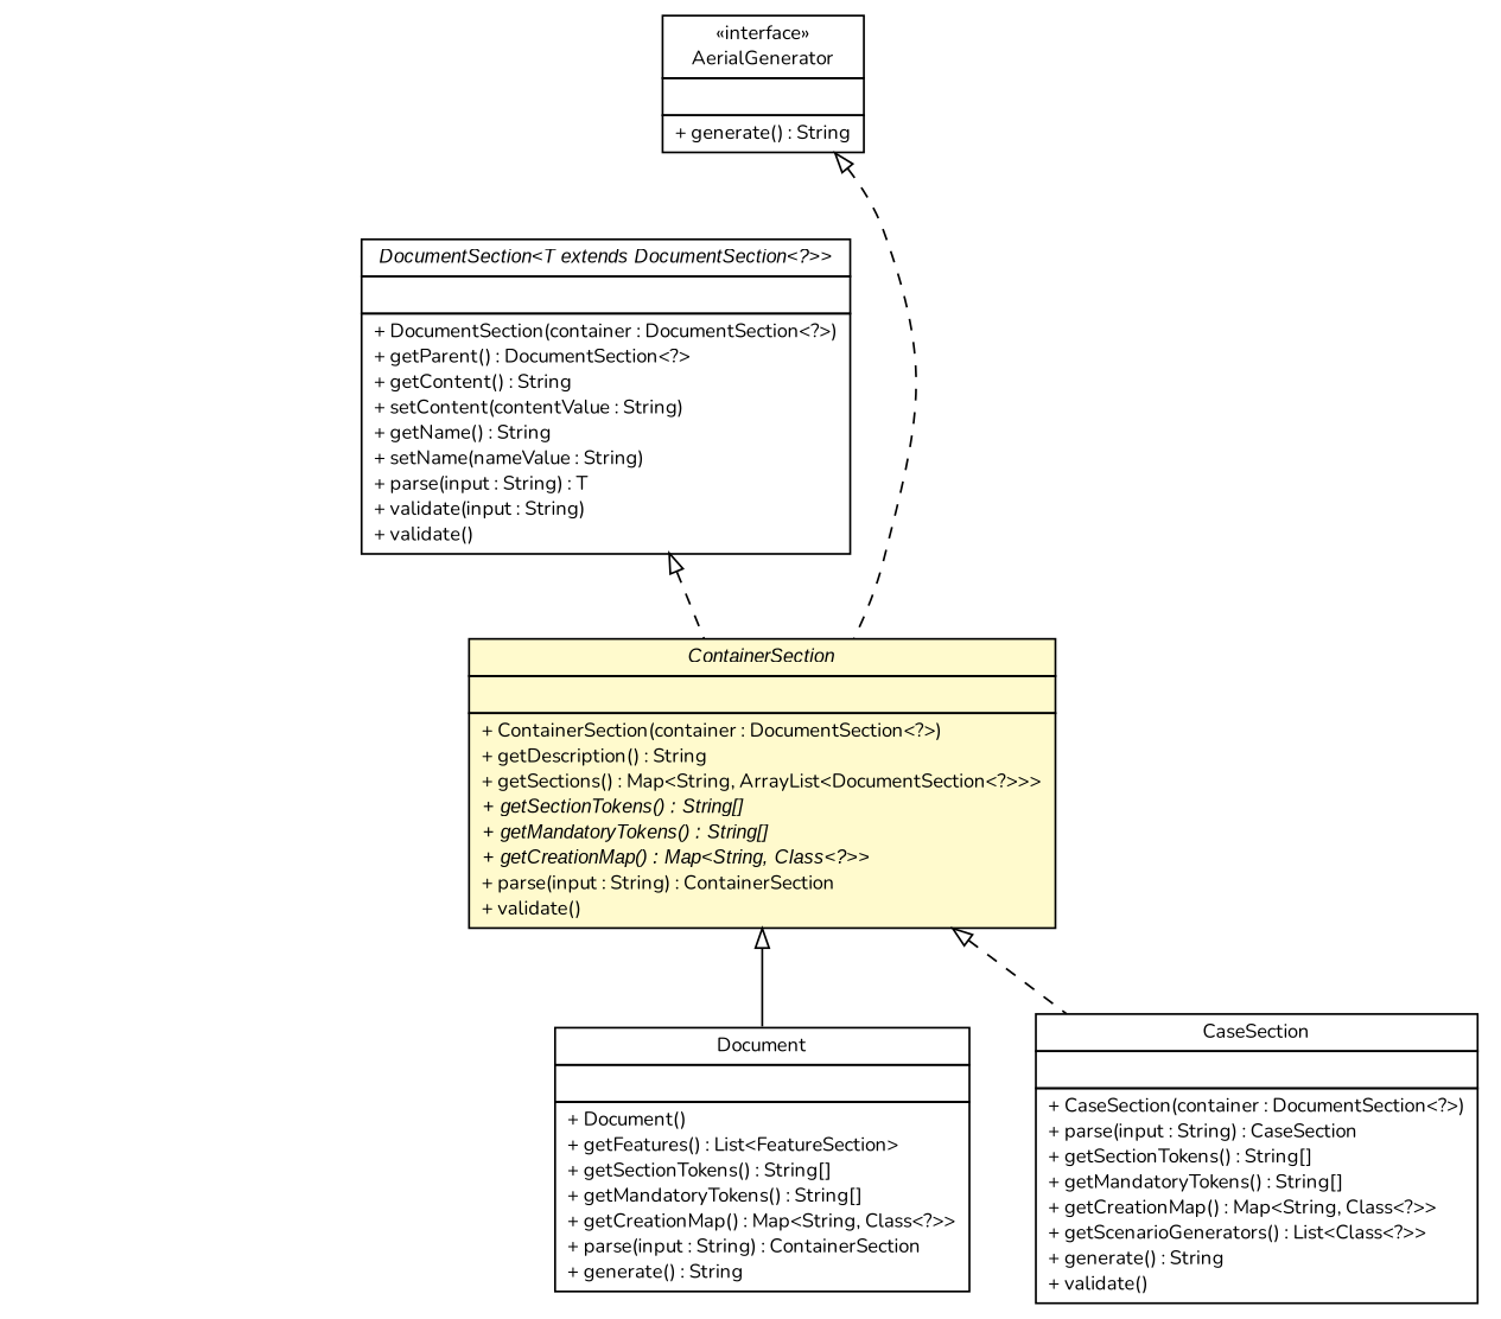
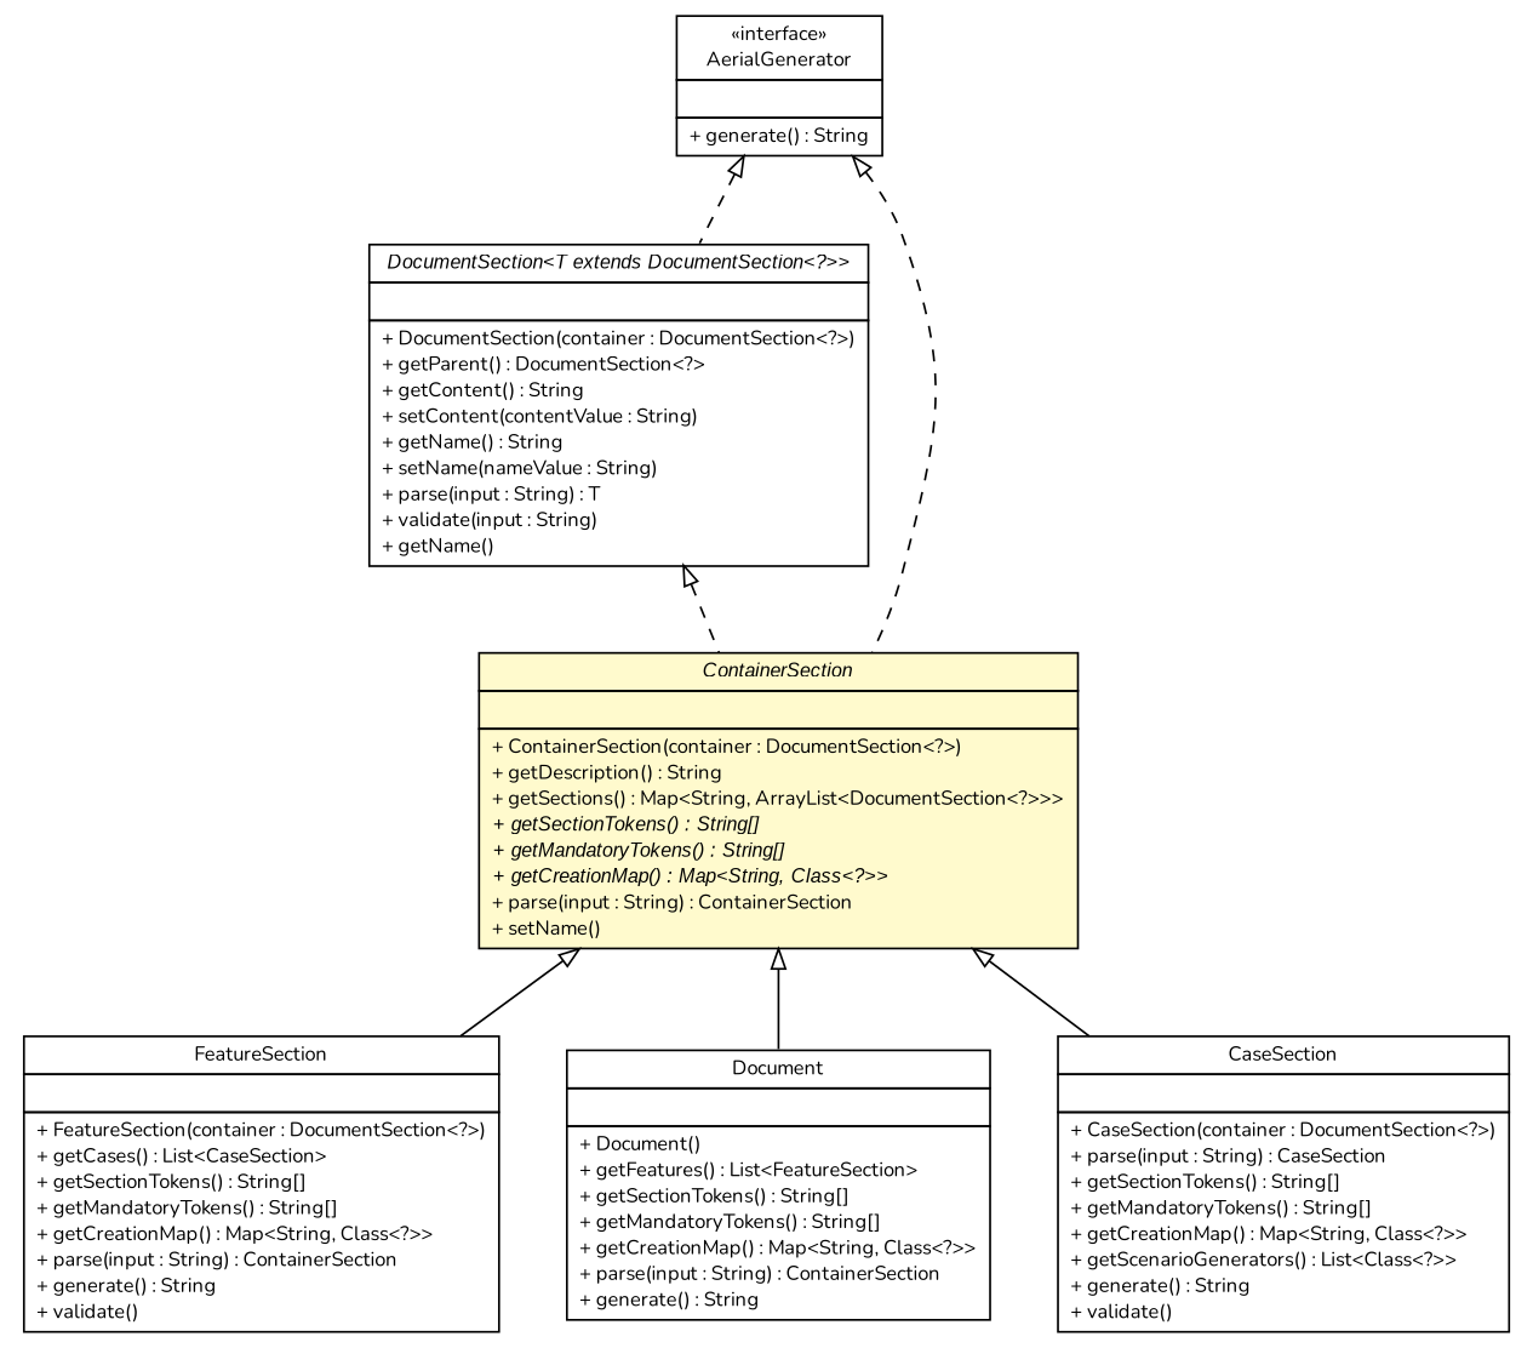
  digraph {
    fontname=Nunito
    nodesep=0.25
    ranksep=0.5
    node [fontcolor=black fontname=Nunito fontsize=10.0 shape=plaintext]
    edge [arrowtail=empty dir=back fontname=Nunito fontsize=10 headport=p labelfontname=arial labelfontsize=10 tailport=p]
    n1 [label=<<table title="com.github.mkolisnyk.aerial.AerialGenerator" border="0" cellborder="1" cellspacing="0" cellpadding="2" port="p" href="../AerialGenerator.html"> 		<tr><td><table border="0" cellspacing="0" cellpadding="1"> <tr><td align="center" balign="center"> &#171;interface&#187; </td></tr> <tr><td align="center" balign="center"> AerialGenerator </td></tr> 		</table></td></tr> 		<tr><td><table border="0" cellspacing="0" cellpadding="1"> <tr><td align="left" balign="left">  </td></tr> 		</table></td></tr> 		<tr><td><table border="0" cellspacing="0" cellpadding="1"> <tr><td align="left" balign="left"> + generate() : String </td></tr> 		</table></td></tr> 		</table>>]
-   n2 [label=<<table title="com.github.mkolisnyk.aerial.document.DocumentSection" border="0" cellborder="1" cellspacing="0" cellpadding="2" port="p" href="./DocumentSection.html"> 		<tr><td><table border="0" cellspacing="0" cellpadding="1"> <tr><td align="center" balign="center"><font face="arial italic"> DocumentSection&lt;T extends DocumentSection&lt;?&gt;&gt; </font></td></tr> 		</table></td></tr> 		<tr><td><table border="0" cellspacing="0" cellpadding="1"> <tr><td align="left" balign="left">  </td></tr> 		</table></td></tr> 		<tr><td><table border="0" cellspacing="0" cellpadding="1"> <tr><td align="left" balign="left"> + DocumentSection(container : DocumentSection&lt;?&gt;) </td></tr> <tr><td align="left" balign="left"> + getParent() : DocumentSection&lt;?&gt; </td></tr> <tr><td align="left" balign="left"> + getContent() : String </td></tr> <tr><td align="left" balign="left"> + setContent(contentValue : String) </td></tr> <tr><td align="left" balign="left"> + getName() : String </td></tr> <tr><td align="left" balign="left"> + setName(nameValue : String) </td></tr> <tr><td align="left" balign="left"> + parse(input : String) : T </td></tr> <tr><td align="left" balign="left"> + validate(input : String) </td></tr> <tr><td align="left" balign="left"> + validate() </td></tr> 		</table></td></tr> 		</table>>]
-   n3 [label=<<table title="com.github.mkolisnyk.aerial.document.ContainerSection" border="0" cellborder="1" cellspacing="0" cellpadding="2" port="p" bgcolor="lemonChiffon" href="./ContainerSection.html"> 		<tr><td><table border="0" cellspacing="0" cellpadding="1"> <tr><td align="center" balign="center"><font face="arial italic"> ContainerSection </font></td></tr> 		</table></td></tr> 		<tr><td><table border="0" cellspacing="0" cellpadding="1"> <tr><td align="left" balign="left">  </td></tr> 		</table></td></tr> 		<tr><td><table border="0" cellspacing="0" cellpadding="1"> <tr><td align="left" balign="left"> + ContainerSection(container : DocumentSection&lt;?&gt;) </td></tr> <tr><td align="left" balign="left"> + getDescription() : String </td></tr> <tr><td align="left" balign="left"> + getSections() : Map&lt;String, ArrayList&lt;DocumentSection&lt;?&gt;&gt;&gt; </td></tr> <tr><td align="left" balign="left"><font face="arial italic" point-size="10.0"> + getSectionTokens() : String[] </font></td></tr> <tr><td align="left" balign="left"><font face="arial italic" point-size="10.0"> + getMandatoryTokens() : String[] </font></td></tr> <tr><td align="left" balign="left"><font face="arial italic" point-size="10.0"> + getCreationMap() : Map&lt;String, Class&lt;?&gt;&gt; </font></td></tr> <tr><td align="left" balign="left"> + parse(input : String) : ContainerSection </td></tr> <tr><td align="left" balign="left"> + validate() </td></tr> 		</table></td></tr> 		</table>>]
+   n2 [label=<<table title="com.github.mkolisnyk.aerial.document.DocumentSection" border="0" cellborder="1" cellspacing="0" cellpadding="2" port="p" href="./DocumentSection.html"> 		<tr><td><table border="0" cellspacing="0" cellpadding="1"> <tr><td align="center" balign="center"><font face="arial italic"> DocumentSection&lt;T extends DocumentSection&lt;?&gt;&gt; </font></td></tr> 		</table></td></tr> 		<tr><td><table border="0" cellspacing="0" cellpadding="1"> <tr><td align="left" balign="left">  </td></tr> 		</table></td></tr> 		<tr><td><table border="0" cellspacing="0" cellpadding="1"> <tr><td align="left" balign="left"> + DocumentSection(container : DocumentSection&lt;?&gt;) </td></tr> <tr><td align="left" balign="left"> + getParent() : DocumentSection&lt;?&gt; </td></tr> <tr><td align="left" balign="left"> + getContent() : String </td></tr> <tr><td align="left" balign="left"> + setContent(contentValue : String) </td></tr> <tr><td align="left" balign="left"> + getName() : String </td></tr> <tr><td align="left" balign="left"> + setName(nameValue : String) </td></tr> <tr><td align="left" balign="left"> + parse(input : String) : T </td></tr> <tr><td align="left" balign="left"> + validate(input : String) </td></tr> <tr><td align="left" balign="left"> + getName() </td></tr> 		</table></td></tr> 		</table>>]
+   n3 [label=<<table title="com.github.mkolisnyk.aerial.document.ContainerSection" border="0" cellborder="1" cellspacing="0" cellpadding="2" port="p" bgcolor="lemonChiffon" href="./ContainerSection.html"> 		<tr><td><table border="0" cellspacing="0" cellpadding="1"> <tr><td align="center" balign="center"><font face="arial italic"> ContainerSection </font></td></tr> 		</table></td></tr> 		<tr><td><table border="0" cellspacing="0" cellpadding="1"> <tr><td align="left" balign="left">  </td></tr> 		</table></td></tr> 		<tr><td><table border="0" cellspacing="0" cellpadding="1"> <tr><td align="left" balign="left"> + ContainerSection(container : DocumentSection&lt;?&gt;) </td></tr> <tr><td align="left" balign="left"> + getDescription() : String </td></tr> <tr><td align="left" balign="left"> + getSections() : Map&lt;String, ArrayList&lt;DocumentSection&lt;?&gt;&gt;&gt; </td></tr> <tr><td align="left" balign="left"><font face="arial italic" point-size="10.0"> + getSectionTokens() : String[] </font></td></tr> <tr><td align="left" balign="left"><font face="arial italic" point-size="10.0"> + getMandatoryTokens() : String[] </font></td></tr> <tr><td align="left" balign="left"><font face="arial italic" point-size="10.0"> + getCreationMap() : Map&lt;String, Class&lt;?&gt;&gt; </font></td></tr> <tr><td align="left" balign="left"> + parse(input : String) : ContainerSection </td></tr> <tr><td align="left" balign="left"> + setName() </td></tr> 		</table></td></tr> 		</table>>]
+   n4 [label=<<table title="com.github.mkolisnyk.aerial.document.FeatureSection" border="0" cellborder="1" cellspacing="0" cellpadding="2" port="p" href="./FeatureSection.html"> 		<tr><td><table border="0" cellspacing="0" cellpadding="1"> <tr><td align="center" balign="center"> FeatureSection </td></tr> 		</table></td></tr> 		<tr><td><table border="0" cellspacing="0" cellpadding="1"> <tr><td align="left" balign="left">  </td></tr> 		</table></td></tr> 		<tr><td><table border="0" cellspacing="0" cellpadding="1"> <tr><td align="left" balign="left"> + FeatureSection(container : DocumentSection&lt;?&gt;) </td></tr> <tr><td align="left" balign="left"> + getCases() : List&lt;CaseSection&gt; </td></tr> <tr><td align="left" balign="left"> + getSectionTokens() : String[] </td></tr> <tr><td align="left" balign="left"> + getMandatoryTokens() : String[] </td></tr> <tr><td align="left" balign="left"> + getCreationMap() : Map&lt;String, Class&lt;?&gt;&gt; </td></tr> <tr><td align="left" balign="left"> + parse(input : String) : ContainerSection </td></tr> <tr><td align="left" balign="left"> + generate() : String </td></tr> <tr><td align="left" balign="left"> + validate() </td></tr> 		</table></td></tr> 		</table>>]
    n5 [label=<<table title="com.github.mkolisnyk.aerial.document.Document" border="0" cellborder="1" cellspacing="0" cellpadding="2" port="p" href="./Document.html"> 		<tr><td><table border="0" cellspacing="0" cellpadding="1"> <tr><td align="center" balign="center"> Document </td></tr> 		</table></td></tr> 		<tr><td><table border="0" cellspacing="0" cellpadding="1"> <tr><td align="left" balign="left">  </td></tr> 		</table></td></tr> 		<tr><td><table border="0" cellspacing="0" cellpadding="1"> <tr><td align="left" balign="left"> + Document() </td></tr> <tr><td align="left" balign="left"> + getFeatures() : List&lt;FeatureSection&gt; </td></tr> <tr><td align="left" balign="left"> + getSectionTokens() : String[] </td></tr> <tr><td align="left" balign="left"> + getMandatoryTokens() : String[] </td></tr> <tr><td align="left" balign="left"> + getCreationMap() : Map&lt;String, Class&lt;?&gt;&gt; </td></tr> <tr><td align="left" balign="left"> + parse(input : String) : ContainerSection </td></tr> <tr><td align="left" balign="left"> + generate() : String </td></tr> 		</table></td></tr> 		</table>>]
    n6 [label=<<table title="com.github.mkolisnyk.aerial.document.CaseSection" border="0" cellborder="1" cellspacing="0" cellpadding="2" port="p" href="./CaseSection.html"> 		<tr><td><table border="0" cellspacing="0" cellpadding="1"> <tr><td align="center" balign="center"> CaseSection </td></tr> 		</table></td></tr> 		<tr><td><table border="0" cellspacing="0" cellpadding="1"> <tr><td align="left" balign="left">  </td></tr> 		</table></td></tr> 		<tr><td><table border="0" cellspacing="0" cellpadding="1"> <tr><td align="left" balign="left"> + CaseSection(container : DocumentSection&lt;?&gt;) </td></tr> <tr><td align="left" balign="left"> + parse(input : String) : CaseSection </td></tr> <tr><td align="left" balign="left"> + getSectionTokens() : String[] </td></tr> <tr><td align="left" balign="left"> + getMandatoryTokens() : String[] </td></tr> <tr><td align="left" balign="left"> + getCreationMap() : Map&lt;String, Class&lt;?&gt;&gt; </td></tr> <tr><td align="left" balign="left"> + getScenarioGenerators() : List&lt;Class&lt;?&gt;&gt; </td></tr> <tr><td align="left" balign="left"> + generate() : String </td></tr> <tr><td align="left" balign="left"> + validate() </td></tr> 		</table></td></tr> 		</table>>]
+   n1 -> n2 [style=dashed]
    n1 -> n3 [style=dashed]
    n2 -> n3 [style=dashed]
+   n3 -> n4
    n3 -> n5
-   n3 -> n6 [style=dashed]
+   n3 -> n6
  }
